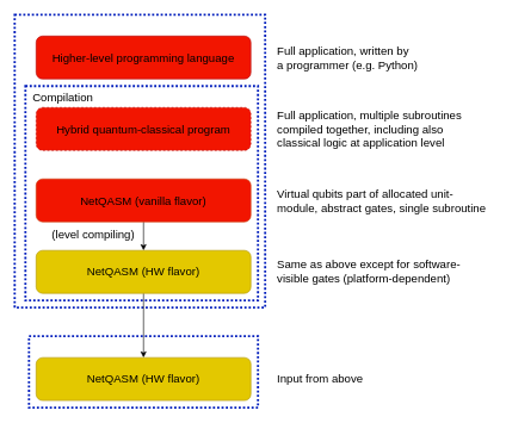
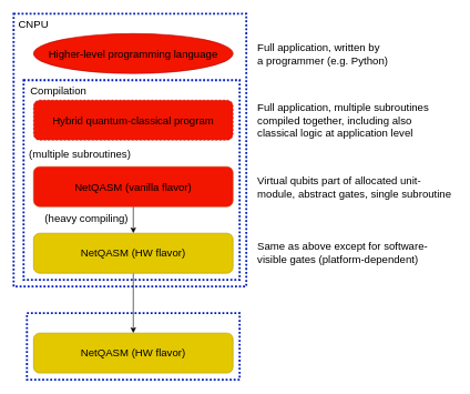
  <mxCell id="0" />
  <mxCell id="1" parent="0" />
  <mxCell id="2" value="" style="rounded=0;whiteSpace=wrap;html=1;strokeColor=#001DBC;fontSize=16;fontColor=#ffffff;fillColor=none;dashed=1;dashPattern=1 1;strokeWidth=3;" parent="1" vertex="1"><mxGeometry x="35" y="120" width="325" height="300" as="geometry" /></mxCell>
  <mxCell id="3" value="" style="rounded=0;whiteSpace=wrap;html=1;strokeColor=#001DBC;fontSize=16;fontColor=#ffffff;fillColor=none;dashed=1;dashPattern=1 1;strokeWidth=3;" parent="1" vertex="1"><mxGeometry x="20" y="20" width="350" height="410" as="geometry" /></mxCell>
- <mxCell id="4" value="Higher-level programming language" style="rounded=1;whiteSpace=wrap;html=1;fontSize=16;fillColor=#F21500;fontColor=#000000;strokeColor=#B20000;" parent="1" vertex="1"><mxGeometry x="50" y="50" width="300" height="60" as="geometry" /></mxCell>
+ <mxCell id="4" value="Higher-level programming language" style="ellipse;whiteSpace=wrap;html=1;fontSize=16;fillColor=#F21500;fontColor=#000000;strokeColor=#B20000;" parent="1" vertex="1"><mxGeometry x="50" y="50" width="300" height="60" as="geometry" /></mxCell>
  <mxCell id="5" value="Hybrid quantum-classical program" style="rounded=1;whiteSpace=wrap;html=1;fontSize=16;fillColor=#F21500;fontColor=#000000;strokeColor=#B20000;dashed=1;" parent="1" vertex="1"><mxGeometry x="50" y="150" width="300" height="60" as="geometry" /></mxCell>
  <mxCell id="6" style="edgeStyle=none;html=1;exitX=0.5;exitY=1;exitDx=0;exitDy=0;entryX=0.5;entryY=0;entryDx=0;entryDy=0;fontSize=16;fontColor=#000000;" parent="1" source="7" target="9" edge="1"><mxGeometry relative="1" as="geometry" /></mxCell>
  <mxCell id="7" value="NetQASM (vanilla flavor)" style="rounded=1;whiteSpace=wrap;html=1;fontSize=16;fillColor=#f21500;fontColor=#000000;strokeColor=#C73500;" parent="1" vertex="1"><mxGeometry x="50" y="250" width="300" height="60" as="geometry" /></mxCell>
  <mxCell id="8" style="edgeStyle=none;html=1;exitX=0.5;exitY=1;exitDx=0;exitDy=0;fontSize=16;fontColor=#000000;" parent="1" source="9" target="10" edge="1"><mxGeometry relative="1" as="geometry" /></mxCell>
  <mxCell id="9" value="NetQASM (HW flavor)" style="rounded=1;whiteSpace=wrap;html=1;fontSize=16;fillColor=#e3c800;strokeColor=#B09500;fontColor=#000000;" parent="1" vertex="1"><mxGeometry x="50" y="350" width="300" height="60" as="geometry" /></mxCell>
  <mxCell id="10" value="NetQASM (HW flavor)" style="rounded=1;whiteSpace=wrap;html=1;fontSize=16;fillColor=#e3c800;fontColor=#000000;strokeColor=#B09500;" parent="1" vertex="1"><mxGeometry x="50" y="500" width="300" height="60" as="geometry" /></mxCell>
+ <mxCell id="11" value="CNPU" style="text;html=1;strokeColor=none;fillColor=none;align=center;verticalAlign=middle;whiteSpace=wrap;rounded=0;dashed=1;dashPattern=1 1;strokeWidth=3;fontSize=16;fontColor=#000000;" parent="1" vertex="1"><mxGeometry x="20" y="20" width="60" height="30" as="geometry" /></mxCell>
  <mxCell id="12" value="Compilation" style="text;html=1;strokeColor=none;fillColor=none;align=center;verticalAlign=middle;whiteSpace=wrap;rounded=0;dashed=1;dashPattern=1 1;strokeWidth=3;fontSize=16;fontColor=#000000;" parent="1" vertex="1"><mxGeometry x="35" y="120" width="105" height="30" as="geometry" /></mxCell>
- <mxCell id="14" value="(level compiling)" style="text;html=1;strokeColor=none;fillColor=none;align=center;verticalAlign=middle;whiteSpace=wrap;rounded=0;dashed=1;dashPattern=1 1;strokeWidth=3;fontSize=16;fontColor=#000000;" parent="1" vertex="1"><mxGeometry x="65" y="313" width="130" height="30" as="geometry" /></mxCell>
+ <mxCell id="13" value="(multiple subroutines)" style="text;html=1;strokeColor=none;fillColor=none;align=center;verticalAlign=middle;whiteSpace=wrap;rounded=0;dashed=1;dashPattern=1 1;strokeWidth=3;fontSize=16;fontColor=#000000;" parent="1" vertex="1"><mxGeometry x="40" y="215" width="160" height="30" as="geometry" /></mxCell>
+ <mxCell id="14" value="(heavy compiling)" style="text;html=1;strokeColor=none;fillColor=none;align=center;verticalAlign=middle;whiteSpace=wrap;rounded=0;dashed=1;dashPattern=1 1;strokeWidth=3;fontSize=16;fontColor=#000000;" parent="1" vertex="1"><mxGeometry x="65" y="313" width="130" height="30" as="geometry" /></mxCell>
  <mxCell id="15" value="" style="rounded=0;whiteSpace=wrap;html=1;strokeColor=#001DBC;fontSize=16;fontColor=#ffffff;fillColor=none;dashed=1;dashPattern=1 1;strokeWidth=3;" parent="1" vertex="1"><mxGeometry x="40" y="470" width="320" height="100" as="geometry" /></mxCell>
  <mxCell id="16" value="Full application, written by&lt;br&gt;a programmer (e.g. Python)" style="text;html=1;strokeColor=none;fillColor=none;align=left;verticalAlign=middle;whiteSpace=wrap;rounded=0;dashed=1;dashPattern=1 1;strokeWidth=3;fontSize=16;fontColor=#000000;" parent="1" vertex="1"><mxGeometry x="385" y="55" width="220" height="50" as="geometry" /></mxCell>
  <mxCell id="17" value="Full application, multiple subroutines&lt;br&gt;compiled together, including also &lt;br&gt;classical logic at application level" style="text;html=1;strokeColor=none;fillColor=none;align=left;verticalAlign=middle;whiteSpace=wrap;rounded=0;dashed=1;dashPattern=1 1;strokeWidth=3;fontSize=16;fontColor=#000000;" parent="1" vertex="1"><mxGeometry x="385" y="140" width="280" height="80" as="geometry" /></mxCell>
  <mxCell id="18" value="Virtual qubits part of allocated unit-module, abstract gates, single subroutine" style="text;html=1;strokeColor=none;fillColor=none;align=left;verticalAlign=middle;whiteSpace=wrap;rounded=0;dashed=1;dashPattern=1 1;strokeWidth=3;fontSize=16;fontColor=#000000;" parent="1" vertex="1"><mxGeometry x="385" y="240" width="300" height="80" as="geometry" /></mxCell>
  <mxCell id="19" value="Same as above except for software-visible gates (platform-dependent)" style="text;html=1;strokeColor=none;fillColor=none;align=left;verticalAlign=middle;whiteSpace=wrap;rounded=0;dashed=1;dashPattern=1 1;strokeWidth=3;fontSize=16;fontColor=#000000;" parent="1" vertex="1"><mxGeometry x="385" y="340" width="300" height="80" as="geometry" /></mxCell>
- <mxCell id="20" value="Input from above" style="text;html=1;strokeColor=none;fillColor=none;align=left;verticalAlign=middle;whiteSpace=wrap;rounded=0;dashed=1;dashPattern=1 1;strokeWidth=3;fontSize=16;fontColor=#000000;" parent="1" vertex="1"><mxGeometry x="385" y="490" width="300" height="80" as="geometry" /></mxCell>
